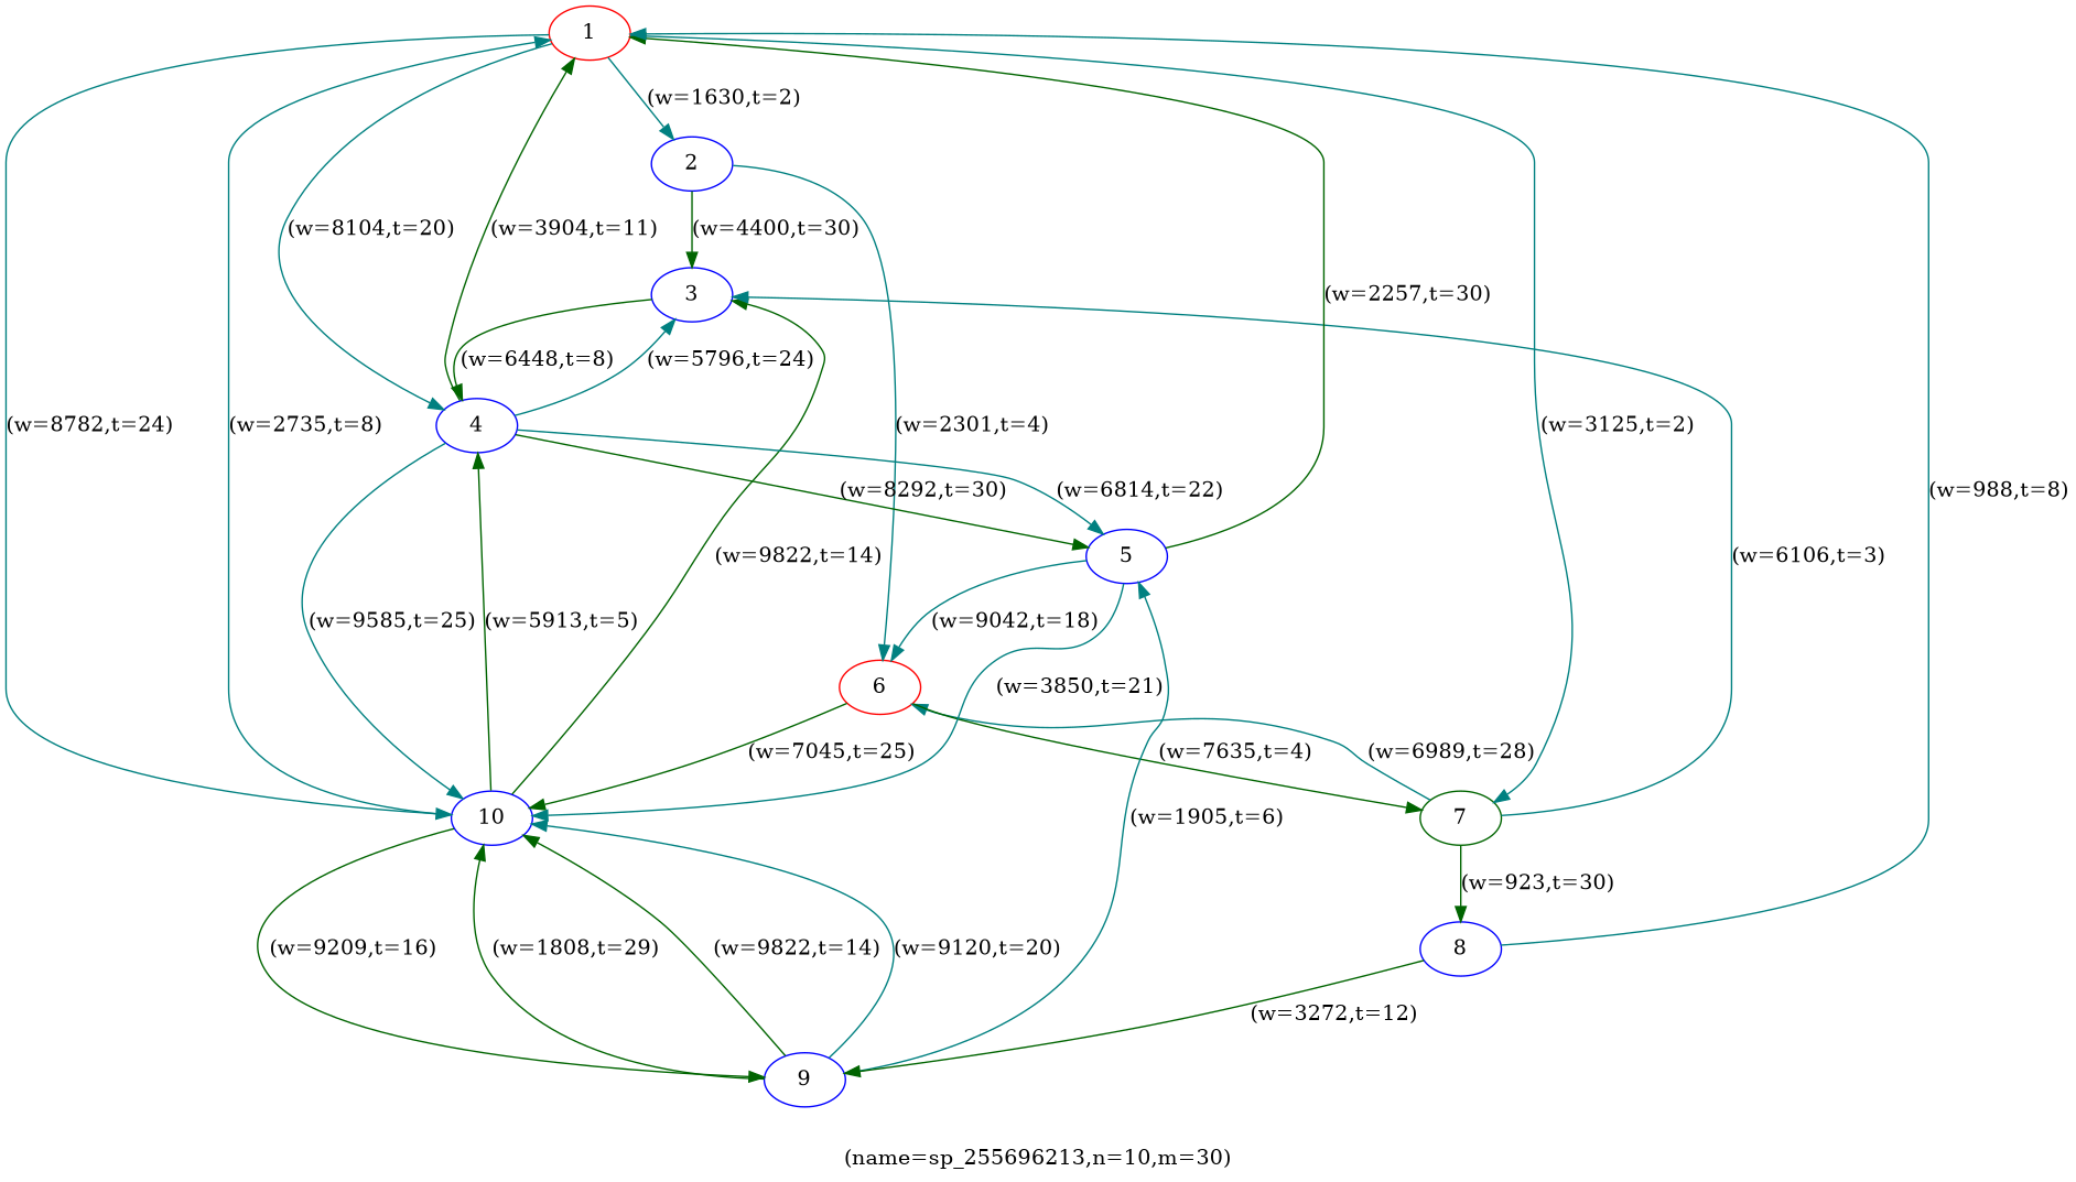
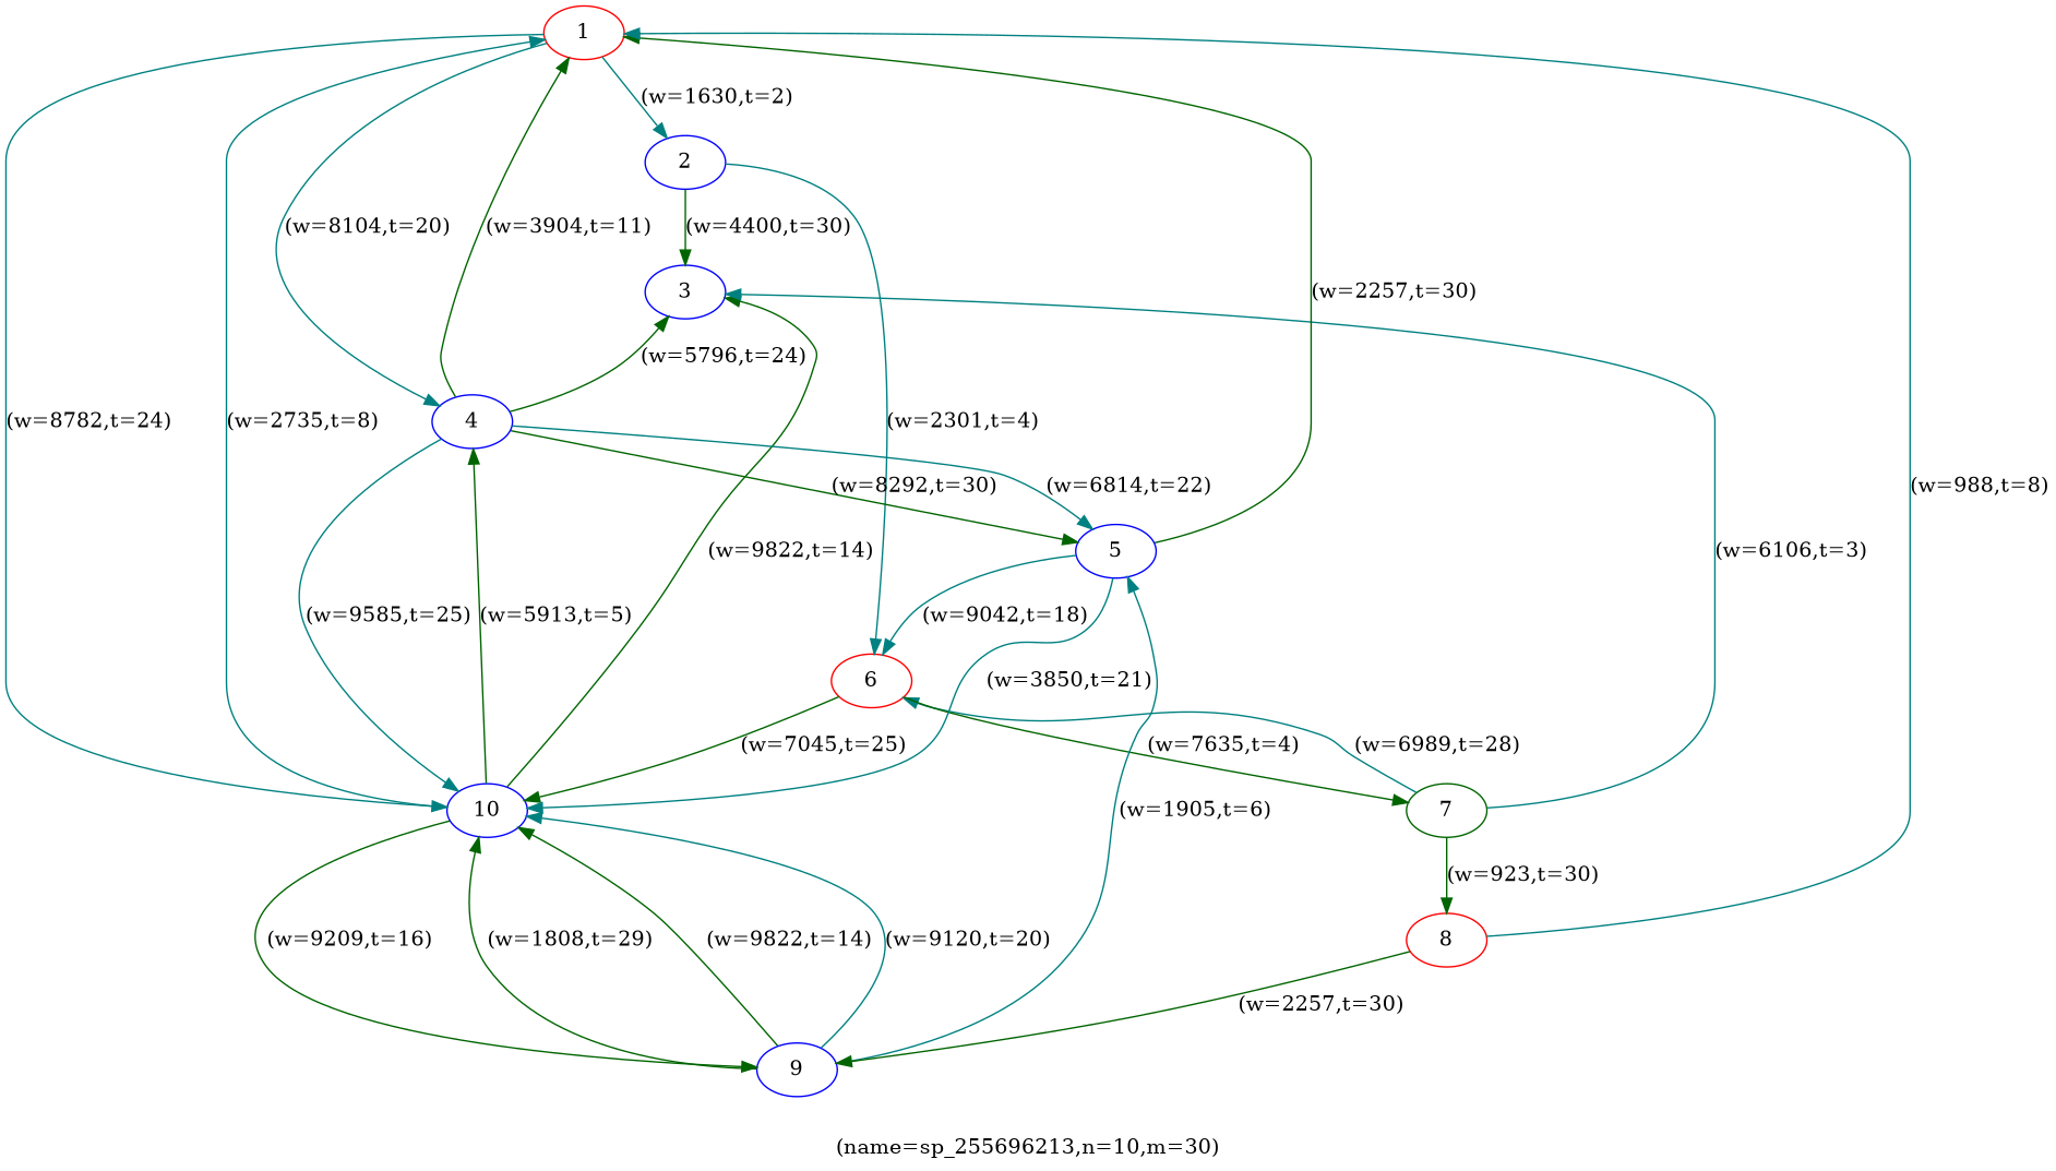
  digraph {
    label="(name=sp_255696213,n=10,m=30)"
    node [color=blue]
    edge [color=teal]
    n1 [color=red label=1]
    n2 [label=2]
    n3 [label=10]
    n4 [label=4]
    n5 [color=darkgreen label=7]
    n6 [label=3]
    n7 [color=red label=6]
    n8 [label=9]
    n9 [label=5]
-   n10 [label=8]
+   n10 [color=red label=8]
    n1 -> n2 [label="(w=1630,t=2)"]
    n1 -> n3 [label="(w=8782,t=24)"]
    n1 -> n4 [label="(w=8104,t=20)"]
-   n1 -> n5 [label="(w=3125,t=2)"]
    n2 -> n6 [color=darkgreen label="(w=4400,t=30)"]
    n2 -> n7 [label="(w=2301,t=4)"]
    n3 -> n1 [label="(w=2735,t=8)"]
    n3 -> n4 [color=darkgreen label="(w=5913,t=5)"]
    n3 -> n6 [color=darkgreen label="(w=9822,t=14)"]
    n3 -> n8 [color=darkgreen label="(w=9209,t=16)"]
    n4 -> n1 [color=darkgreen label="(w=3904,t=11)"]
    n4 -> n3 [label="(w=9585,t=25)"]
-   n4 -> n6 [label="(w=5796,t=24)"]
+   n4 -> n6 [color=darkgreen label="(w=5796,t=24)"]
    n4 -> n9 [color=darkgreen label="(w=8292,t=30)"]
    n4 -> n9 [label="(w=6814,t=22)"]
    n5 -> n6 [label="(w=6106,t=3)"]
    n5 -> n7 [label="(w=6989,t=28)"]
    n5 -> n10 [color=darkgreen label="(w=923,t=30)"]
-   n6 -> n4 [color=darkgreen label="(w=6448,t=8)"]
    n7 -> n3 [color=darkgreen label="(w=7045,t=25)"]
    n7 -> n5 [color=darkgreen label="(w=7635,t=4)"]
    n8 -> n3 [color=darkgreen label="(w=1808,t=29)"]
    n8 -> n3 [color=darkgreen label="(w=9822,t=14)"]
    n8 -> n3 [label="(w=9120,t=20)"]
    n8 -> n9 [label="(w=1905,t=6)"]
    n9 -> n1 [color=darkgreen label="(w=2257,t=30)"]
    n9 -> n3 [label="(w=3850,t=21)"]
    n9 -> n7 [label="(w=9042,t=18)"]
    n10 -> n1 [label="(w=988,t=8)"]
-   n10 -> n8 [color=darkgreen label="(w=3272,t=12)"]
+   n10 -> n8 [color=darkgreen label="(w=2257,t=30)"]
  }
